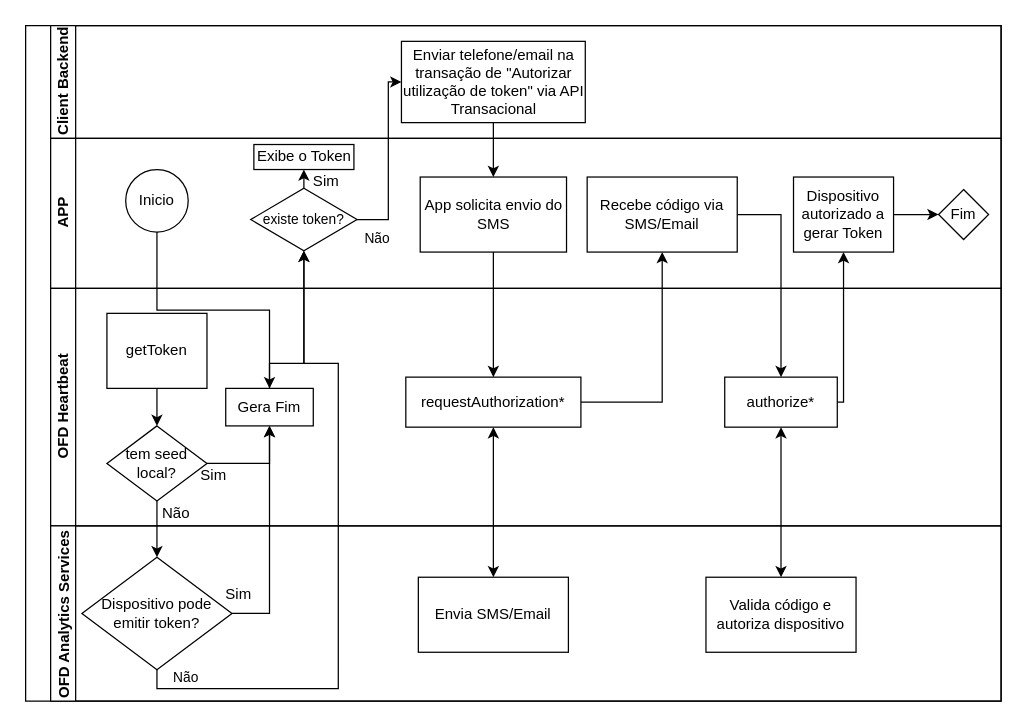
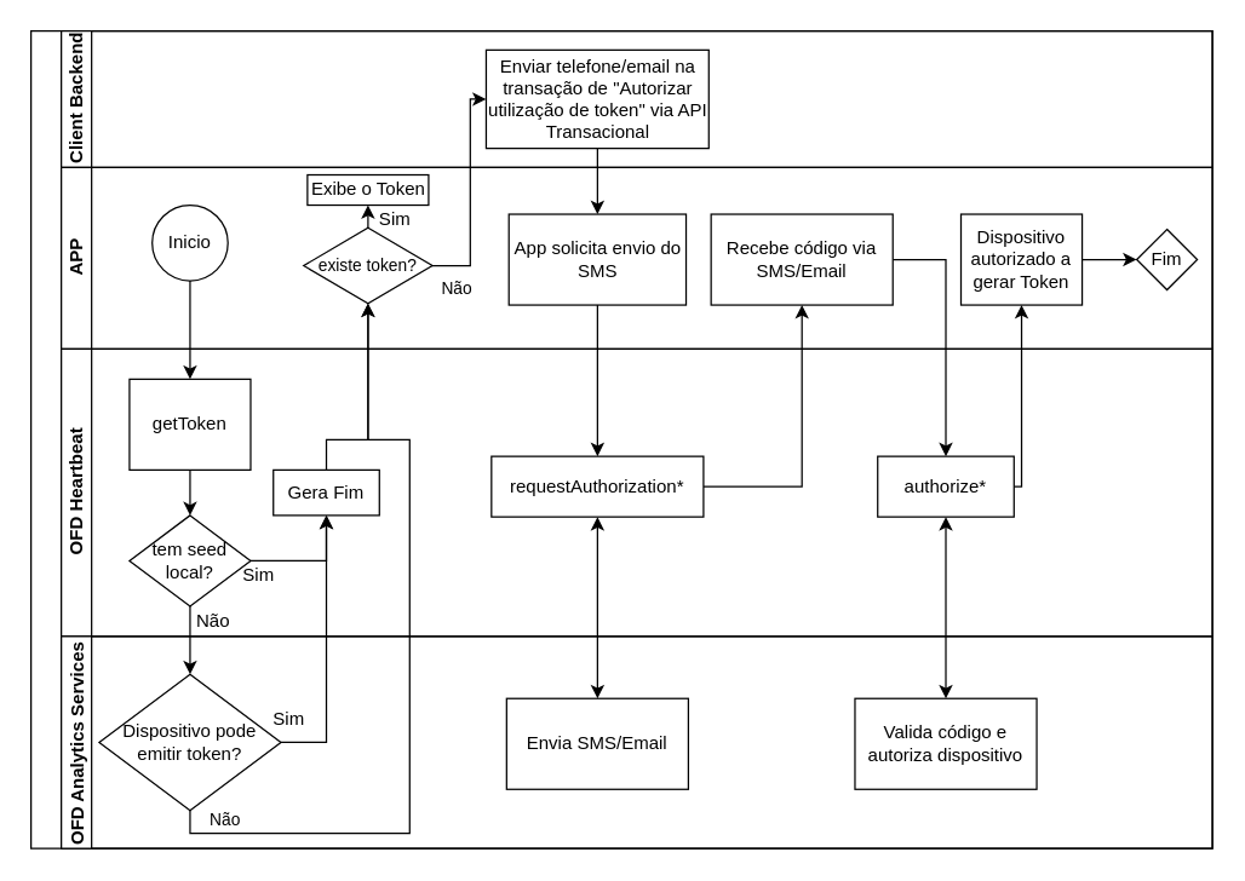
  <mxCell id="0" />
  <mxCell id="1" parent="0" />
  <mxCell id="2" value="" style="swimlane;html=1;childLayout=stackLayout;resizeParent=1;resizeParentMax=0;horizontal=0;startSize=20;horizontalStack=0;" parent="1" vertex="1"><mxGeometry x="20" y="20" width="780" height="540" as="geometry"><mxRectangle x="50" y="40" width="50" height="40" as="alternateBounds" /></mxGeometry></mxCell>
  <mxCell id="3" value="Client Backend" style="swimlane;html=1;startSize=20;horizontal=0;" parent="2" vertex="1"><mxGeometry x="20" width="760" height="90" as="geometry"><mxRectangle x="20" width="780" height="20" as="alternateBounds" /></mxGeometry></mxCell>
  <mxCell id="4" value="Enviar telefone/email na transação de &quot;Autorizar utilização de token&quot; via API Transacional" style="rounded=0;whiteSpace=wrap;html=1;" parent="3" vertex="1"><mxGeometry x="280.5" y="12.5" width="147" height="65" as="geometry" /></mxCell>
- <mxCell id="5" style="edgeStyle=orthogonalEdgeStyle;rounded=0;orthogonalLoop=1;jettySize=auto;html=1;exitX=0.5;exitY=1;exitDx=0;exitDy=0;" parent="2" source="16" target="33" edge="1"><mxGeometry relative="1" as="geometry" /></mxCell>
+ <mxCell id="5" style="edgeStyle=orthogonalEdgeStyle;rounded=0;orthogonalLoop=1;jettySize=auto;html=1;exitX=0.5;exitY=1;exitDx=0;exitDy=0;entryX=0.5;entryY=0;entryDx=0;entryDy=0;" parent="2" source="16" target="27" edge="1"><mxGeometry relative="1" as="geometry" /></mxCell>
  <mxCell id="6" style="edgeStyle=orthogonalEdgeStyle;rounded=0;orthogonalLoop=1;jettySize=auto;html=1;exitX=1;exitY=0.5;exitDx=0;exitDy=0;entryX=0;entryY=0.5;entryDx=0;entryDy=0;" parent="2" source="17" target="4" edge="1"><mxGeometry relative="1" as="geometry"><mxPoint x="285" y="280" as="targetPoint" /><Array as="points"><mxPoint x="290" y="155" /><mxPoint x="290" y="45" /></Array></mxGeometry></mxCell>
  <mxCell id="7" value="Não" style="edgeLabel;html=1;align=center;verticalAlign=middle;resizable=0;points=[];" parent="6" vertex="1" connectable="0"><mxGeometry x="-0.467" y="4" relative="1" as="geometry"><mxPoint x="-6" y="28" as="offset" /></mxGeometry></mxCell>
  <mxCell id="8" style="edgeStyle=orthogonalEdgeStyle;rounded=0;orthogonalLoop=1;jettySize=auto;html=1;exitX=0.5;exitY=1;exitDx=0;exitDy=0;entryX=0.5;entryY=0;entryDx=0;entryDy=0;" parent="2" source="18" target="28" edge="1"><mxGeometry relative="1" as="geometry" /></mxCell>
  <mxCell id="9" style="edgeStyle=orthogonalEdgeStyle;rounded=0;orthogonalLoop=1;jettySize=auto;html=1;exitX=1;exitY=0.5;exitDx=0;exitDy=0;entryX=0.5;entryY=1;entryDx=0;entryDy=0;" parent="2" source="28" target="21" edge="1"><mxGeometry relative="1" as="geometry"><mxPoint x="524" y="231" as="targetPoint" /></mxGeometry></mxCell>
  <mxCell id="10" style="edgeStyle=orthogonalEdgeStyle;rounded=0;orthogonalLoop=1;jettySize=auto;html=1;exitX=1;exitY=0.5;exitDx=0;exitDy=0;entryX=0.5;entryY=0;entryDx=0;entryDy=0;" parent="2" source="21" target="29" edge="1"><mxGeometry relative="1" as="geometry"><mxPoint x="589" y="291" as="targetPoint" /></mxGeometry></mxCell>
  <mxCell id="11" style="edgeStyle=orthogonalEdgeStyle;rounded=0;orthogonalLoop=1;jettySize=auto;html=1;exitX=1;exitY=0.5;exitDx=0;exitDy=0;entryX=0.5;entryY=1;entryDx=0;entryDy=0;" parent="2" source="29" target="22" edge="1"><mxGeometry relative="1" as="geometry"><mxPoint x="654" y="221" as="targetPoint" /><Array as="points"><mxPoint x="654" y="301" /></Array></mxGeometry></mxCell>
  <mxCell id="12" value="" style="endArrow=classic;startArrow=classic;html=1;entryX=0.5;entryY=0;entryDx=0;entryDy=0;" parent="2" source="28" target="36" edge="1"><mxGeometry width="50" height="50" relative="1" as="geometry"><mxPoint x="374" y="331" as="sourcePoint" /><mxPoint x="294" y="241" as="targetPoint" /></mxGeometry></mxCell>
  <mxCell id="13" value="" style="endArrow=classic;startArrow=classic;html=1;entryX=0.5;entryY=1;entryDx=0;entryDy=0;exitX=0.5;exitY=0;exitDx=0;exitDy=0;" parent="2" source="37" target="29" edge="1"><mxGeometry width="50" height="50" relative="1" as="geometry"><mxPoint x="589" y="426" as="sourcePoint" /><mxPoint x="639" y="376" as="targetPoint" /></mxGeometry></mxCell>
  <mxCell id="14" value="APP" style="swimlane;html=1;startSize=20;horizontal=0;" parent="2" vertex="1"><mxGeometry x="20" y="90" width="760" height="120" as="geometry" /></mxCell>
  <mxCell id="15" value="Sim" style="text;html=1;align=center;verticalAlign=middle;resizable=0;points=[];autosize=1;strokeColor=none;" parent="14" vertex="1"><mxGeometry x="200" y="25" width="40" height="20" as="geometry" /></mxCell>
  <mxCell id="16" value="Inicio" style="ellipse;whiteSpace=wrap;html=1;aspect=fixed;" parent="14" vertex="1"><mxGeometry x="60" y="25" width="50" height="50" as="geometry" /></mxCell>
  <mxCell id="17" value="&lt;font style=&quot;font-size: 11px&quot;&gt;existe token?&lt;/font&gt;" style="rhombus;whiteSpace=wrap;html=1;" parent="14" vertex="1"><mxGeometry x="160" y="40" width="85" height="50" as="geometry" /></mxCell>
  <mxCell id="18" value="App solicita envio do SMS" style="whiteSpace=wrap;html=1;" parent="14" vertex="1"><mxGeometry x="295.5" y="31" width="117" height="60" as="geometry" /></mxCell>
  <mxCell id="19" value="Exibe o Token" style="rounded=0;whiteSpace=wrap;html=1;" parent="14" vertex="1"><mxGeometry x="162.5" y="5" width="80" height="20" as="geometry" /></mxCell>
  <mxCell id="20" style="edgeStyle=orthogonalEdgeStyle;rounded=0;orthogonalLoop=1;jettySize=auto;html=1;exitX=0.5;exitY=0;exitDx=0;exitDy=0;entryX=0.5;entryY=1;entryDx=0;entryDy=0;" parent="14" source="17" target="19" edge="1"><mxGeometry relative="1" as="geometry"><mxPoint x="225" y="40" as="targetPoint" /></mxGeometry></mxCell>
  <mxCell id="21" value="Recebe código via SMS/Email" style="rounded=0;whiteSpace=wrap;html=1;" parent="14" vertex="1"><mxGeometry x="429" y="31" width="120" height="60" as="geometry" /></mxCell>
  <mxCell id="22" value="Dispositivo autorizado a gerar Token" style="rounded=0;whiteSpace=wrap;html=1;" parent="14" vertex="1"><mxGeometry x="594" y="31" width="80" height="60" as="geometry" /></mxCell>
  <mxCell id="23" value="Fim" style="rhombus;whiteSpace=wrap;html=1;aspect=fixed;" parent="14" vertex="1"><mxGeometry x="710" y="41" width="40" height="40" as="geometry" /></mxCell>
  <mxCell id="24" style="edgeStyle=orthogonalEdgeStyle;rounded=0;orthogonalLoop=1;jettySize=auto;html=1;exitX=1;exitY=0.5;exitDx=0;exitDy=0;entryX=0;entryY=0.5;entryDx=0;entryDy=0;" parent="14" source="22" target="23" edge="1"><mxGeometry relative="1" as="geometry"><mxPoint x="690" y="61" as="targetPoint" /></mxGeometry></mxCell>
  <mxCell id="25" value="OFD Heartbeat" style="swimlane;html=1;startSize=20;horizontal=0;editable=0;" parent="2" vertex="1"><mxGeometry x="20" y="210" width="760" height="190" as="geometry" /></mxCell>
  <mxCell id="26" style="edgeStyle=orthogonalEdgeStyle;rounded=0;orthogonalLoop=1;jettySize=auto;html=1;exitX=0.5;exitY=1;exitDx=0;exitDy=0;entryX=0.5;entryY=0;entryDx=0;entryDy=0;" parent="25" source="27" target="30" edge="1"><mxGeometry relative="1" as="geometry" /></mxCell>
  <mxCell id="27" value="getToken" style="rounded=0;whiteSpace=wrap;html=1;fontFamily=Helvetica;fontSize=12;fontColor=#000000;align=center;" parent="25" vertex="1"><mxGeometry x="45" y="20" width="80" height="60" as="geometry" /></mxCell>
  <mxCell id="28" value="requestAuthorization*" style="rounded=0;whiteSpace=wrap;html=1;" parent="25" vertex="1"><mxGeometry x="284" y="71" width="140" height="40" as="geometry" /></mxCell>
  <mxCell id="29" value="authorize*" style="whiteSpace=wrap;html=1;" parent="25" vertex="1"><mxGeometry x="539" y="71" width="90" height="40" as="geometry" /></mxCell>
  <mxCell id="30" value="tem seed local?" style="rhombus;whiteSpace=wrap;html=1;" parent="25" vertex="1"><mxGeometry x="45" y="110" width="80" height="60" as="geometry" /></mxCell>
  <mxCell id="31" value="Sim" style="text;html=1;align=center;verticalAlign=middle;resizable=0;points=[];autosize=1;strokeColor=none;" parent="25" vertex="1"><mxGeometry x="110" y="140" width="40" height="20" as="geometry" /></mxCell>
  <mxCell id="32" value="Não" style="text;html=1;align=center;verticalAlign=middle;resizable=0;points=[];autosize=1;strokeColor=none;" parent="25" vertex="1"><mxGeometry x="80" y="170" width="40" height="20" as="geometry" /></mxCell>
  <mxCell id="33" value="Gera Fim" style="whiteSpace=wrap;html=1;" parent="25" vertex="1"><mxGeometry x="140" y="80" width="70" height="30" as="geometry" /></mxCell>
  <mxCell id="34" style="edgeStyle=orthogonalEdgeStyle;rounded=0;orthogonalLoop=1;jettySize=auto;html=1;exitX=1;exitY=0.5;exitDx=0;exitDy=0;entryX=0.5;entryY=1;entryDx=0;entryDy=0;" parent="25" source="30" target="33" edge="1"><mxGeometry relative="1" as="geometry"><mxPoint x="140" y="-20" as="targetPoint" /><Array as="points"><mxPoint x="175" y="140" /></Array></mxGeometry></mxCell>
  <mxCell id="35" value="OFD Analytics Services" style="swimlane;horizontal=0;startSize=20;" parent="2" vertex="1"><mxGeometry x="20" y="400" width="760" height="140" as="geometry" /></mxCell>
  <mxCell id="36" value="Envia SMS/Email" style="rounded=0;whiteSpace=wrap;html=1;" parent="35" vertex="1"><mxGeometry x="294" y="41" width="120" height="60" as="geometry" /></mxCell>
  <mxCell id="37" value="Valida código e autoriza dispositivo" style="rounded=0;whiteSpace=wrap;html=1;" parent="35" vertex="1"><mxGeometry x="524" y="41" width="120" height="60" as="geometry" /></mxCell>
  <mxCell id="38" value="Dispositivo pode emitir token?" style="rhombus;whiteSpace=wrap;html=1;" parent="35" vertex="1"><mxGeometry x="25" y="25" width="120" height="90" as="geometry" /></mxCell>
  <mxCell id="39" value="Sim" style="text;html=1;align=center;verticalAlign=middle;resizable=0;points=[];autosize=1;strokeColor=none;" parent="35" vertex="1"><mxGeometry x="130" y="45" width="40" height="20" as="geometry" /></mxCell>
  <mxCell id="40" style="edgeStyle=orthogonalEdgeStyle;rounded=0;orthogonalLoop=1;jettySize=auto;html=1;exitX=0.5;exitY=1;exitDx=0;exitDy=0;entryX=0.5;entryY=0;entryDx=0;entryDy=0;" parent="2" source="30" target="38" edge="1"><mxGeometry relative="1" as="geometry"><mxPoint x="105" y="485" as="targetPoint" /></mxGeometry></mxCell>
  <mxCell id="41" style="edgeStyle=orthogonalEdgeStyle;rounded=0;orthogonalLoop=1;jettySize=auto;html=1;exitX=0.5;exitY=0;exitDx=0;exitDy=0;entryX=0.5;entryY=1;entryDx=0;entryDy=0;" parent="2" source="33" target="17" edge="1"><mxGeometry relative="1" as="geometry"><mxPoint x="185" y="260" as="targetPoint" /><Array as="points"><mxPoint x="195" y="270" /><mxPoint x="223" y="270" /><mxPoint x="223" y="180" /></Array></mxGeometry></mxCell>
  <mxCell id="42" style="edgeStyle=orthogonalEdgeStyle;rounded=0;orthogonalLoop=1;jettySize=auto;html=1;exitX=1;exitY=0.5;exitDx=0;exitDy=0;entryX=0.5;entryY=1;entryDx=0;entryDy=0;" parent="2" source="38" target="33" edge="1"><mxGeometry relative="1" as="geometry" /></mxCell>
  <mxCell id="43" style="edgeStyle=orthogonalEdgeStyle;rounded=0;orthogonalLoop=1;jettySize=auto;html=1;exitX=0.5;exitY=1;exitDx=0;exitDy=0;entryX=0.5;entryY=1;entryDx=0;entryDy=0;" parent="2" source="38" target="17" edge="1"><mxGeometry relative="1" as="geometry"><mxPoint x="270" y="400" as="targetPoint" /><Array as="points"><mxPoint x="105" y="530" /><mxPoint x="250" y="530" /><mxPoint x="250" y="270" /><mxPoint x="223" y="270" /><mxPoint x="223" y="180" /></Array></mxGeometry></mxCell>
  <mxCell id="44" value="Não" style="edgeLabel;html=1;align=center;verticalAlign=middle;resizable=0;points=[];" parent="43" vertex="1" connectable="0"><mxGeometry x="-0.923" y="3" relative="1" as="geometry"><mxPoint x="16" y="-7" as="offset" /></mxGeometry></mxCell>
  <mxCell id="45" style="edgeStyle=orthogonalEdgeStyle;rounded=0;orthogonalLoop=1;jettySize=auto;html=1;exitX=0.5;exitY=1;exitDx=0;exitDy=0;entryX=0.5;entryY=0;entryDx=0;entryDy=0;" parent="2" source="4" target="18" edge="1"><mxGeometry relative="1" as="geometry" /></mxCell>
